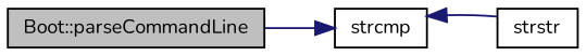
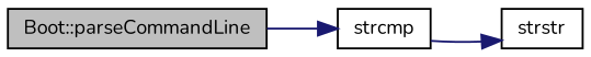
  digraph {
    fontname=Nunito
    rankdir=LR
    node [color=black fillcolor=white fontname=Nunito fontsize=10 shape=record style=filled]
    edge [color=midnightblue fontname=Nunito fontsize=10 labelfontname=Helvetica labelfontsize=10 style=solid]
    n1 [fillcolor=grey75 fontcolor=black height=0.2 label="Boot::parseCommandLine" width=0.4]
    n2 [height=0.2 label=strcmp width=0.4]
    n3 [height=0.2 label=strstr width=0.4]
    n1 -> n2
-   n3 -> n2
+   n2 -> n3
  }
